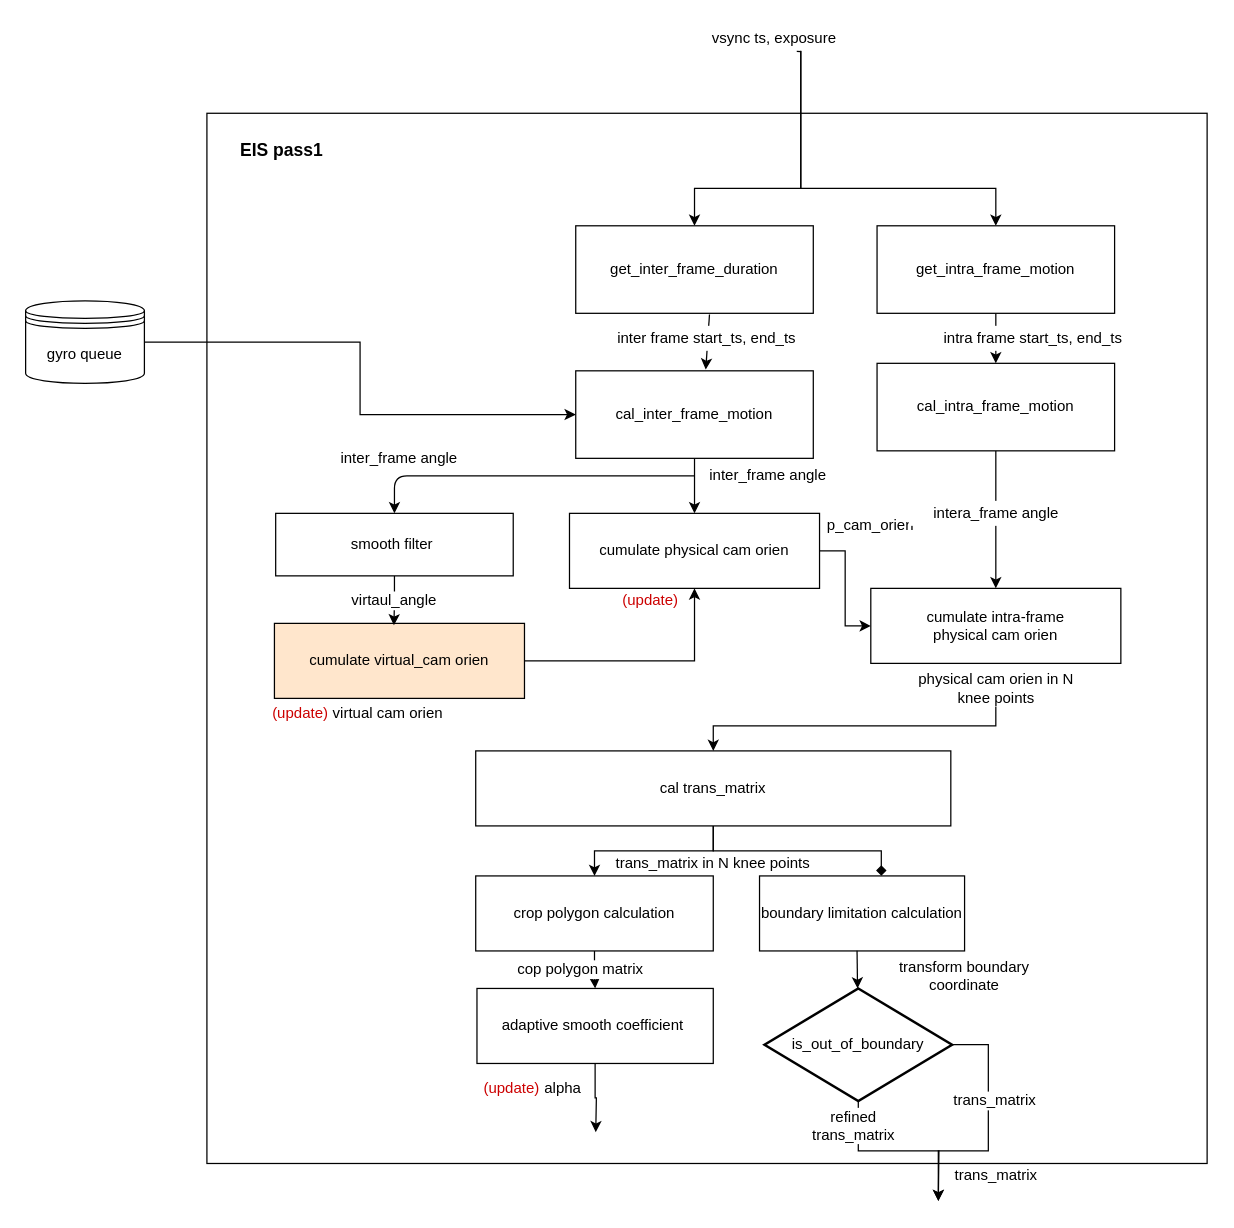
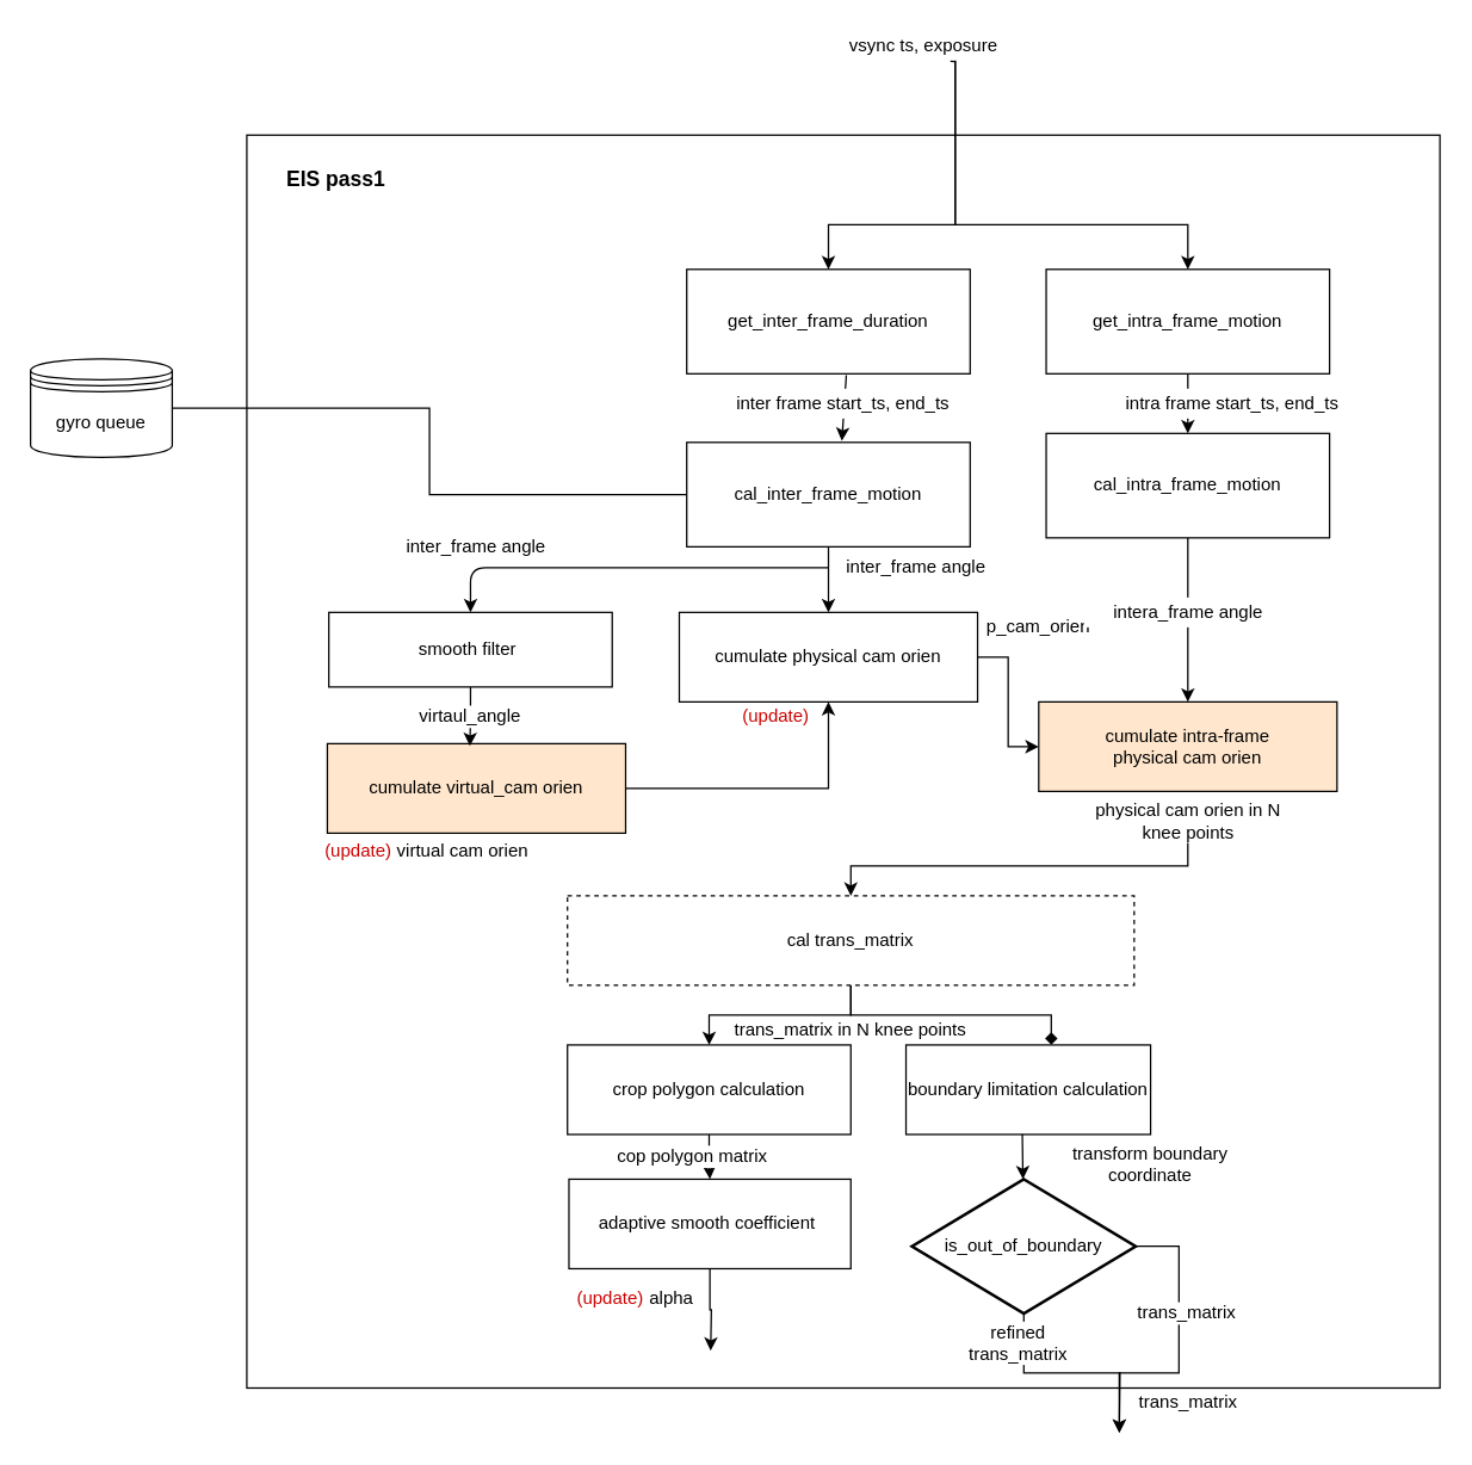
  <mxCell id="0" />
  <mxCell id="1" parent="0" />
  <mxCell id="2" value="" style="rounded=0;whiteSpace=wrap;html=1;labelBackgroundColor=#ffffff;fillColor=#ffffff;gradientColor=none;" vertex="1" parent="1"><mxGeometry x="165" y="90" width="800" height="840" as="geometry" /></mxCell>
  <mxCell id="3" style="edgeStyle=orthogonalEdgeStyle;rounded=0;orthogonalLoop=1;jettySize=auto;html=1;exitX=0.627;exitY=1.028;exitDx=0;exitDy=0;exitPerimeter=0;" edge="1" parent="1" source="5" target="6"><mxGeometry relative="1" as="geometry"><mxPoint x="539" y="150" as="targetPoint" /><Array as="points"><mxPoint x="640" y="41" /><mxPoint x="640" y="150" /><mxPoint x="555" y="150" /></Array></mxGeometry></mxCell>
  <mxCell id="4" style="edgeStyle=orthogonalEdgeStyle;rounded=0;orthogonalLoop=1;jettySize=auto;html=1;" edge="1" parent="1" source="5" target="10"><mxGeometry relative="1" as="geometry"><Array as="points"><mxPoint x="640" y="150" /><mxPoint x="796" y="150" /></Array></mxGeometry></mxCell>
  <mxCell id="5" value="vsync ts, exposure" style="text;html=1;strokeColor=none;fillColor=none;align=center;verticalAlign=middle;whiteSpace=wrap;rounded=0;" vertex="1" parent="1"><mxGeometry x="549" y="20" width="140" height="20" as="geometry" /></mxCell>
  <mxCell id="6" value="get_inter_frame_duration" style="rounded=0;whiteSpace=wrap;html=1;" vertex="1" parent="1"><mxGeometry x="460" y="180" width="190" height="70" as="geometry" /></mxCell>
  <mxCell id="7" value="" style="edgeStyle=orthogonalEdgeStyle;rounded=0;orthogonalLoop=1;jettySize=auto;html=1;" edge="1" parent="1" source="8" target="15"><mxGeometry relative="1" as="geometry" /></mxCell>
  <mxCell id="8" value="cal_inter_frame_motion" style="rounded=0;whiteSpace=wrap;html=1;" vertex="1" parent="1"><mxGeometry x="460" y="296" width="190" height="70" as="geometry" /></mxCell>
  <mxCell id="9" value="" style="edgeStyle=orthogonalEdgeStyle;rounded=0;orthogonalLoop=1;jettySize=auto;html=1;" edge="1" parent="1" source="10" target="12"><mxGeometry relative="1" as="geometry" /></mxCell>
  <mxCell id="10" value="get_intra_frame_motion" style="rounded=0;whiteSpace=wrap;html=1;" vertex="1" parent="1"><mxGeometry x="701" y="180" width="190" height="70" as="geometry" /></mxCell>
  <mxCell id="11" style="edgeStyle=orthogonalEdgeStyle;rounded=0;orthogonalLoop=1;jettySize=auto;html=1;" edge="1" parent="1" source="12" target="28"><mxGeometry relative="1" as="geometry" /></mxCell>
  <mxCell id="12" value="cal_intra_frame_motion" style="rounded=0;whiteSpace=wrap;html=1;" vertex="1" parent="1"><mxGeometry x="701" y="290" width="190" height="70" as="geometry" /></mxCell>
  <mxCell id="13" value="inter_frame angle" style="text;html=1;strokeColor=none;fillColor=#ffffff;align=center;verticalAlign=middle;whiteSpace=wrap;rounded=0;" vertex="1" parent="1"><mxGeometry x="565" y="370" width="98" height="20" as="geometry" /></mxCell>
  <mxCell id="14" value="" style="edgeStyle=orthogonalEdgeStyle;rounded=0;orthogonalLoop=1;jettySize=auto;html=1;" edge="1" parent="1" source="15" target="28"><mxGeometry relative="1" as="geometry" /></mxCell>
  <mxCell id="15" value="cumulate physical cam orien" style="rounded=0;whiteSpace=wrap;html=1;" vertex="1" parent="1"><mxGeometry x="455" y="410" width="200" height="60" as="geometry" /></mxCell>
  <mxCell id="16" style="edgeStyle=orthogonalEdgeStyle;rounded=0;orthogonalLoop=1;jettySize=auto;html=1;" edge="1" parent="1" source="17" target="15"><mxGeometry relative="1" as="geometry" /></mxCell>
  <mxCell id="17" value="cumulate virtual_cam orien" style="rounded=0;whiteSpace=wrap;html=1;fillColor=#ffe6cc;" vertex="1" parent="1"><mxGeometry x="219" y="498" width="200" height="60" as="geometry" /></mxCell>
  <mxCell id="18" style="edgeStyle=orthogonalEdgeStyle;rounded=0;orthogonalLoop=1;jettySize=auto;html=1;entryX=0.478;entryY=0.026;entryDx=0;entryDy=0;entryPerimeter=0;" edge="1" parent="1" source="19" target="17"><mxGeometry relative="1" as="geometry" /></mxCell>
  <mxCell id="19" value="smooth filter&amp;nbsp;" style="rounded=0;whiteSpace=wrap;html=1;" vertex="1" parent="1"><mxGeometry x="220" y="410" width="190" height="50" as="geometry" /></mxCell>
  <mxCell id="20" value="" style="edgeStyle=orthogonalEdgeStyle;rounded=0;orthogonalLoop=1;jettySize=auto;html=1;" edge="1" parent="1" source="22" target="38"><mxGeometry relative="1" as="geometry" /></mxCell>
  <mxCell id="21" style="edgeStyle=orthogonalEdgeStyle;rounded=0;orthogonalLoop=1;jettySize=auto;html=1;entryX=0.594;entryY=-0.002;entryDx=0;entryDy=0;entryPerimeter=0;endArrow=diamond;" edge="1" parent="1" source="22" target="39"><mxGeometry relative="1" as="geometry" /></mxCell>
- <mxCell id="22" value="cal trans_matrix" style="rounded=0;whiteSpace=wrap;html=1;" vertex="1" parent="1"><mxGeometry x="380" y="600" width="380" height="60" as="geometry" /></mxCell>
+ <mxCell id="22" value="cal trans_matrix" style="rounded=0;whiteSpace=wrap;html=1;dashed=1;" vertex="1" parent="1"><mxGeometry x="380" y="600" width="380" height="60" as="geometry" /></mxCell>
  <mxCell id="23" style="edgeStyle=orthogonalEdgeStyle;rounded=0;orthogonalLoop=1;jettySize=auto;html=1;" edge="1" parent="1" source="24"><mxGeometry relative="1" as="geometry"><mxPoint x="476" y="905" as="targetPoint" /></mxGeometry></mxCell>
  <mxCell id="24" value="adaptive smooth coefficient&amp;nbsp;" style="rounded=0;whiteSpace=wrap;html=1;" vertex="1" parent="1"><mxGeometry x="381" y="790" width="189" height="60" as="geometry" /></mxCell>
  <mxCell id="25" value="" style="endArrow=classic;html=1;exitX=0.563;exitY=1.014;exitDx=0;exitDy=0;exitPerimeter=0;" edge="1" parent="1" source="6"><mxGeometry width="50" height="50" relative="1" as="geometry"><mxPoint x="530" y="265" as="sourcePoint" /><mxPoint x="564" y="295" as="targetPoint" /></mxGeometry></mxCell>
  <mxCell id="26" value="inter frame start_ts, end_ts" style="text;html=1;strokeColor=none;fillColor=#ffffff;align=center;verticalAlign=middle;whiteSpace=wrap;rounded=0;labelBackgroundColor=#ffffff;gradientColor=none;" vertex="1" parent="1"><mxGeometry x="490" y="260" width="150" height="20" as="geometry" /></mxCell>
  <mxCell id="27" value="intra frame start_ts, end_ts" style="text;html=1;strokeColor=none;fillColor=#ffffff;align=center;verticalAlign=middle;whiteSpace=wrap;rounded=0;labelBackgroundColor=#ffffff;gradientColor=none;" vertex="1" parent="1"><mxGeometry x="751" y="260" width="150" height="20" as="geometry" /></mxCell>
- <mxCell id="28" value="cumulate intra-frame&lt;br&gt;physical cam orien" style="rounded=0;whiteSpace=wrap;html=1;" vertex="1" parent="1"><mxGeometry x="696" y="470" width="200" height="60" as="geometry" /></mxCell>
+ <mxCell id="28" value="cumulate intra-frame&lt;br&gt;physical cam orien" style="rounded=0;whiteSpace=wrap;html=1;fillColor=#ffe6cc;" vertex="1" parent="1"><mxGeometry x="696" y="470" width="200" height="60" as="geometry" /></mxCell>
  <mxCell id="29" value="p_cam_orien" style="text;html=1;strokeColor=none;fillColor=none;align=center;verticalAlign=middle;whiteSpace=wrap;rounded=0;labelBackgroundColor=#ffffff;" vertex="1" parent="1"><mxGeometry x="676" y="410" width="40" height="20" as="geometry" /></mxCell>
  <mxCell id="30" value="intera_frame angle" style="text;html=1;strokeColor=none;fillColor=#ffffff;align=center;verticalAlign=middle;whiteSpace=wrap;rounded=0;" vertex="1" parent="1"><mxGeometry x="726.5" y="400" width="139" height="20" as="geometry" /></mxCell>
  <mxCell id="31" value="" style="endArrow=classic;html=1;entryX=0.5;entryY=0;entryDx=0;entryDy=0;" edge="1" parent="1" target="19"><mxGeometry width="50" height="50" relative="1" as="geometry"><mxPoint x="555" y="380" as="sourcePoint" /><mxPoint x="260" y="380" as="targetPoint" /><Array as="points"><mxPoint x="315" y="380" /></Array></mxGeometry></mxCell>
  <mxCell id="32" value="inter_frame angle" style="text;html=1;strokeColor=none;fillColor=#ffffff;align=center;verticalAlign=middle;whiteSpace=wrap;rounded=0;" vertex="1" parent="1"><mxGeometry x="270" y="356" width="98" height="20" as="geometry" /></mxCell>
  <mxCell id="33" value="virtaul_angle" style="text;html=1;strokeColor=none;fillColor=none;align=center;verticalAlign=middle;whiteSpace=wrap;rounded=0;labelBackgroundColor=#ffffff;" vertex="1" parent="1"><mxGeometry x="295" y="470" width="40" height="20" as="geometry" /></mxCell>
  <mxCell id="34" style="edgeStyle=orthogonalEdgeStyle;rounded=0;orthogonalLoop=1;jettySize=auto;html=1;" edge="1" parent="1" source="35" target="22"><mxGeometry relative="1" as="geometry" /></mxCell>
  <mxCell id="35" value="physical cam orien in N knee points" style="text;html=1;strokeColor=none;fillColor=none;align=center;verticalAlign=middle;whiteSpace=wrap;rounded=0;labelBackgroundColor=#ffffff;" vertex="1" parent="1"><mxGeometry x="726.5" y="540" width="139" height="20" as="geometry" /></mxCell>
  <mxCell id="36" value="virtual cam orien" style="text;html=1;strokeColor=none;fillColor=none;align=center;verticalAlign=middle;whiteSpace=wrap;rounded=0;labelBackgroundColor=#ffffff;" vertex="1" parent="1"><mxGeometry x="260" y="560" width="100" height="20" as="geometry" /></mxCell>
  <mxCell id="37" value="" style="edgeStyle=orthogonalEdgeStyle;rounded=0;orthogonalLoop=1;jettySize=auto;html=1;" edge="1" parent="1" source="38" target="24"><mxGeometry relative="1" as="geometry" /></mxCell>
  <mxCell id="38" value="crop polygon calculation" style="rounded=0;whiteSpace=wrap;html=1;labelBackgroundColor=#ffffff;fillColor=#ffffff;gradientColor=none;" vertex="1" parent="1"><mxGeometry x="380" y="700" width="190" height="60" as="geometry" /></mxCell>
  <mxCell id="39" value="boundary limitation calculation" style="rounded=0;whiteSpace=wrap;html=1;labelBackgroundColor=#ffffff;fillColor=#ffffff;gradientColor=none;" vertex="1" parent="1"><mxGeometry x="607" y="700" width="164" height="60" as="geometry" /></mxCell>
  <mxCell id="40" style="edgeStyle=orthogonalEdgeStyle;rounded=0;orthogonalLoop=1;jettySize=auto;html=1;" edge="1" parent="1" source="42"><mxGeometry relative="1" as="geometry"><mxPoint x="750" y="960" as="targetPoint" /></mxGeometry></mxCell>
  <mxCell id="41" style="edgeStyle=orthogonalEdgeStyle;rounded=0;orthogonalLoop=1;jettySize=auto;html=1;" edge="1" parent="1" source="42"><mxGeometry relative="1" as="geometry"><mxPoint x="750" y="960" as="targetPoint" /><Array as="points"><mxPoint x="790" y="835" /><mxPoint x="790" y="920" /><mxPoint x="750" y="920" /></Array></mxGeometry></mxCell>
  <mxCell id="42" value="is_out_of_boundary" style="strokeWidth=2;html=1;shape=mxgraph.flowchart.decision;whiteSpace=wrap;labelBackgroundColor=#ffffff;fillColor=#ffffff;gradientColor=none;" vertex="1" parent="1"><mxGeometry x="611" y="790" width="150" height="90" as="geometry" /></mxCell>
  <mxCell id="43" value="" style="endArrow=classic;html=1;" edge="1" parent="1" target="42"><mxGeometry width="50" height="50" relative="1" as="geometry"><mxPoint x="685" y="759.776" as="sourcePoint" /><mxPoint x="735" y="709.776" as="targetPoint" /></mxGeometry></mxCell>
  <mxCell id="44" value="refined trans_matrix" style="text;html=1;strokeColor=none;fillColor=none;align=center;verticalAlign=middle;whiteSpace=wrap;rounded=0;labelBackgroundColor=#ffffff;" vertex="1" parent="1"><mxGeometry x="637.5" y="890" width="89" height="20" as="geometry" /></mxCell>
  <mxCell id="45" value="trans_matrix in N knee points" style="text;html=1;strokeColor=none;fillColor=none;align=center;verticalAlign=middle;whiteSpace=wrap;rounded=0;labelBackgroundColor=#ffffff;" vertex="1" parent="1"><mxGeometry x="490" y="680" width="160" height="20" as="geometry" /></mxCell>
  <mxCell id="46" value="cop polygon matrix" style="text;html=1;strokeColor=none;fillColor=none;align=center;verticalAlign=middle;whiteSpace=wrap;rounded=0;labelBackgroundColor=#ffffff;" vertex="1" parent="1"><mxGeometry x="389" y="765" width="150" height="20" as="geometry" /></mxCell>
  <mxCell id="47" value="transform boundary coordinate" style="text;html=1;strokeColor=none;fillColor=none;align=center;verticalAlign=middle;whiteSpace=wrap;rounded=0;labelBackgroundColor=#ffffff;" vertex="1" parent="1"><mxGeometry x="699" y="770" width="144" height="20" as="geometry" /></mxCell>
  <mxCell id="48" value="alpha" style="text;html=1;strokeColor=none;fillColor=none;align=center;verticalAlign=middle;whiteSpace=wrap;rounded=0;labelBackgroundColor=#ffffff;" vertex="1" parent="1"><mxGeometry x="430" y="860" width="40" height="20" as="geometry" /></mxCell>
- <mxCell id="49" style="edgeStyle=orthogonalEdgeStyle;rounded=0;orthogonalLoop=1;jettySize=auto;html=1;entryX=0;entryY=0.5;entryDx=0;entryDy=0;" edge="1" parent="1" source="50" target="8"><mxGeometry relative="1" as="geometry" /></mxCell>
+ <mxCell id="49" style="edgeStyle=orthogonalEdgeStyle;rounded=0;orthogonalLoop=1;jettySize=auto;html=1;entryX=0;entryY=0.5;entryDx=0;entryDy=0;endArrow=none;" edge="1" parent="1" source="50" target="8"><mxGeometry relative="1" as="geometry" /></mxCell>
  <mxCell id="50" value="gyro queue" style="shape=datastore;whiteSpace=wrap;html=1;labelBackgroundColor=#ffffff;fillColor=#ffffff;gradientColor=none;" vertex="1" parent="1"><mxGeometry x="20" y="240" width="95" height="66" as="geometry" /></mxCell>
  <mxCell id="51" value="trans_matrix" style="text;html=1;strokeColor=none;fillColor=none;align=center;verticalAlign=middle;whiteSpace=wrap;rounded=0;labelBackgroundColor=#ffffff;" vertex="1" parent="1"><mxGeometry x="751" y="870" width="89" height="20" as="geometry" /></mxCell>
  <mxCell id="52" value="&lt;font color=&quot;#cc0000&quot;&gt;(update)&lt;/font&gt;" style="text;html=1;strokeColor=none;fillColor=none;align=center;verticalAlign=middle;whiteSpace=wrap;rounded=0;labelBackgroundColor=#ffffff;" vertex="1" parent="1"><mxGeometry x="389" y="860" width="40" height="20" as="geometry" /></mxCell>
  <mxCell id="53" value="&lt;font color=&quot;#cc0000&quot;&gt;(update)&lt;/font&gt;" style="text;html=1;strokeColor=none;fillColor=none;align=center;verticalAlign=middle;whiteSpace=wrap;rounded=0;labelBackgroundColor=#ffffff;" vertex="1" parent="1"><mxGeometry x="220" y="560" width="40" height="20" as="geometry" /></mxCell>
  <mxCell id="54" value="&lt;font color=&quot;#cc0000&quot;&gt;(update)&lt;/font&gt;" style="text;html=1;strokeColor=none;fillColor=none;align=center;verticalAlign=middle;whiteSpace=wrap;rounded=0;labelBackgroundColor=#ffffff;" vertex="1" parent="1"><mxGeometry x="500" y="470" width="40" height="20" as="geometry" /></mxCell>
  <mxCell id="55" value="EIS pass1" style="text;html=1;strokeColor=none;fillColor=none;align=center;verticalAlign=middle;whiteSpace=wrap;rounded=0;labelBackgroundColor=#ffffff;fontStyle=1;fontSize=14;" vertex="1" parent="1"><mxGeometry x="179.5" y="110" width="90" height="20" as="geometry" /></mxCell>
  <mxCell id="56" value="trans_matrix" style="text;html=1;strokeColor=none;fillColor=none;align=center;verticalAlign=middle;whiteSpace=wrap;rounded=0;labelBackgroundColor=#ffffff;" vertex="1" parent="1"><mxGeometry x="751.5" y="930" width="89" height="20" as="geometry" /></mxCell>
